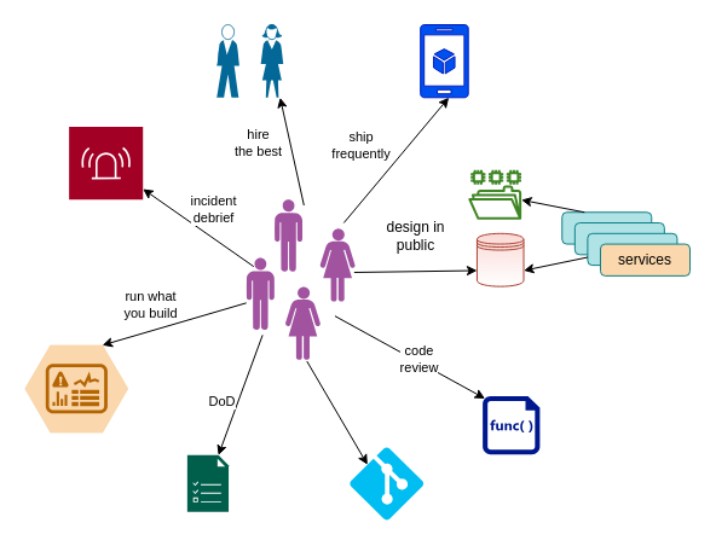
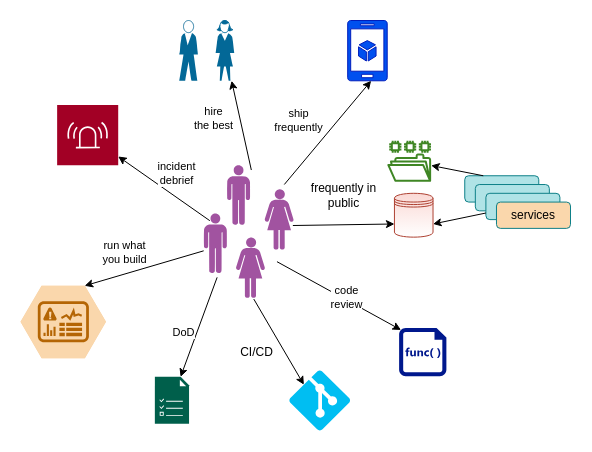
  <mxCell id="0" />
  <mxCell id="1" parent="0" />
  <mxCell id="2" value="" style="group" vertex="1" connectable="0" parent="1"><mxGeometry x="20" y="20" width="550" height="410" as="geometry" /></mxCell>
  <mxCell id="3" value="" style="sketch=0;aspect=fixed;pointerEvents=1;shadow=0;dashed=0;html=1;strokeColor=none;labelPosition=center;verticalLabelPosition=bottom;verticalAlign=top;align=center;fillColor=#00188D;shape=mxgraph.mscae.enterprise.code_file" vertex="1" parent="2"><mxGeometry x="378.62" y="307.5" width="47.271" height="48.235" as="geometry" /></mxCell>
  <mxCell id="4" value="" style="group" vertex="1" connectable="0" parent="2"><mxGeometry x="366.797" y="120.178" width="183.203" height="96.471" as="geometry" /></mxCell>
  <mxCell id="5" value="" style="shape=datastore;whiteSpace=wrap;html=1;fillColor=#fad9d5;strokeColor=#ae4132;gradientColor=#ffffff;" vertex="1" parent="4"><mxGeometry x="7.138" y="52.62" width="38.597" height="43.85" as="geometry" /></mxCell>
  <mxCell id="6" value="" style="rounded=1;whiteSpace=wrap;html=1;fillColor=#b0e3e6;strokeColor=#0e8088;" vertex="1" parent="4"><mxGeometry x="77.458" y="35.08" width="74.021" height="26.31" as="geometry" /></mxCell>
  <mxCell id="7" value="" style="rounded=1;whiteSpace=wrap;html=1;fillColor=#b0e3e6;strokeColor=#0e8088;" vertex="1" parent="4"><mxGeometry x="88.033" y="43.85" width="74.021" height="26.31" as="geometry" /></mxCell>
  <mxCell id="8" value="" style="rounded=1;whiteSpace=wrap;html=1;fillColor=#b0e3e6;strokeColor=#0e8088;" vertex="1" parent="4"><mxGeometry x="98.607" y="52.62" width="74.021" height="26.31" as="geometry" /></mxCell>
  <mxCell id="9" value="services" style="rounded=1;whiteSpace=wrap;html=1;fillColor=#fad7ac;strokeColor=#0e8088;" vertex="1" parent="4"><mxGeometry x="109.182" y="61.39" width="74.021" height="26.31" as="geometry" /></mxCell>
  <mxCell id="10" value="" style="sketch=0;outlineConnect=0;fontColor=#232F3E;gradientColor=none;fillColor=#3F8624;strokeColor=none;dashed=0;verticalLabelPosition=bottom;verticalAlign=top;align=center;html=1;fontSize=12;fontStyle=0;aspect=fixed;pointerEvents=1;shape=mxgraph.aws4.file_system;" vertex="1" parent="4"><mxGeometry width="43.85" height="41.035" as="geometry" /></mxCell>
  <mxCell id="11" value="" style="endArrow=classic;html=1;rounded=0;entryX=1;entryY=0.7;entryDx=0;entryDy=0;exitX=0;exitY=0.75;exitDx=0;exitDy=0;" edge="1" parent="4" source="8" target="5"><mxGeometry width="50" height="50" relative="1" as="geometry"><mxPoint x="56.309" y="166.631" as="sourcePoint" /><mxPoint x="109.182" y="122.781" as="targetPoint" /></mxGeometry></mxCell>
  <mxCell id="12" value="" style="endArrow=classic;html=1;rounded=0;exitX=0.25;exitY=0;exitDx=0;exitDy=0;" edge="1" parent="4" source="6" target="10"><mxGeometry width="50" height="50" relative="1" as="geometry"><mxPoint x="119.756" y="8.77" as="sourcePoint" /><mxPoint x="172.629" y="-35.08" as="targetPoint" /></mxGeometry></mxCell>
  <mxCell id="13" value="" style="verticalLabelPosition=bottom;html=1;verticalAlign=top;align=center;strokeColor=none;fillColor=#00BEF2;shape=mxgraph.azure.git_repository;" vertex="1" parent="2"><mxGeometry x="268.698" y="349.706" width="61.068" height="60.294" as="geometry" /></mxCell>
  <mxCell id="14" value="" style="group" vertex="1" connectable="0" parent="2"><mxGeometry x="183.203" y="144.706" width="89.769" height="132.647" as="geometry" /></mxCell>
  <mxCell id="15" value="" style="verticalLabelPosition=bottom;sketch=0;html=1;fillColor=#A153A0;verticalAlign=top;align=center;pointerEvents=1;shape=mxgraph.cisco_safe.design.actor_2;" vertex="1" parent="14"><mxGeometry x="23.206" width="23.206" height="60.294" as="geometry" /></mxCell>
  <mxCell id="16" value="" style="verticalLabelPosition=bottom;sketch=0;html=1;fillColor=#A153A0;verticalAlign=top;align=center;pointerEvents=1;shape=mxgraph.cisco_safe.design.actor_2;" vertex="1" parent="14"><mxGeometry y="48.235" width="23.206" height="60.294" as="geometry" /></mxCell>
  <mxCell id="17" value="" style="verticalLabelPosition=bottom;sketch=0;html=1;fillColor=#A153A0;verticalAlign=top;align=center;pointerEvents=1;shape=mxgraph.cisco_safe.design.actor_1;" vertex="1" parent="14"><mxGeometry x="61.068" y="24.118" width="28.702" height="60.294" as="geometry" /></mxCell>
  <mxCell id="18" value="" style="verticalLabelPosition=bottom;sketch=0;html=1;fillColor=#A153A0;verticalAlign=top;align=center;pointerEvents=1;shape=mxgraph.cisco_safe.design.actor_1;" vertex="1" parent="14"><mxGeometry x="32.366" y="72.353" width="28.702" height="60.294" as="geometry" /></mxCell>
- <mxCell id="19" value="design in public" style="text;html=1;strokeColor=none;fillColor=none;align=center;verticalAlign=middle;whiteSpace=wrap;rounded=0;" vertex="1" parent="2"><mxGeometry x="287.018" y="156.765" width="73.281" height="36.176" as="geometry" /></mxCell>
+ <mxCell id="19" value="frequently in public" style="text;html=1;strokeColor=none;fillColor=none;align=center;verticalAlign=middle;whiteSpace=wrap;rounded=0;" vertex="1" parent="2"><mxGeometry x="287.018" y="156.765" width="73.281" height="36.176" as="geometry" /></mxCell>
+ <mxCell id="20" value="CI/CD" style="text;html=1;strokeColor=none;fillColor=none;align=center;verticalAlign=middle;whiteSpace=wrap;rounded=0;" vertex="1" parent="2"><mxGeometry x="199.691" y="313.529" width="73.281" height="36.176" as="geometry" /></mxCell>
  <mxCell id="21" value="" style="endArrow=classic;html=1;rounded=0;exitX=0.979;exitY=0.6;exitDx=0;exitDy=0;exitPerimeter=0;entryX=0;entryY=0.7;entryDx=0;entryDy=0;" edge="1" parent="2" source="17" target="5"><mxGeometry width="50" height="50" relative="1" as="geometry"><mxPoint x="280.911" y="373.824" as="sourcePoint" /><mxPoint x="341.979" y="313.529" as="targetPoint" /></mxGeometry></mxCell>
  <mxCell id="22" value="" style="endArrow=classic;html=1;rounded=0;entryX=0.04;entryY=0.04;entryDx=0;entryDy=0;entryPerimeter=0;" edge="1" parent="2" target="3"><mxGeometry width="50" height="50" relative="1" as="geometry"><mxPoint x="256.484" y="241.176" as="sourcePoint" /><mxPoint x="305.338" y="349.706" as="targetPoint" /></mxGeometry></mxCell>
  <mxCell id="23" value="&lt;div&gt;code&lt;/div&gt;&lt;div&gt;review&lt;br&gt;&lt;/div&gt;" style="edgeLabel;html=1;align=center;verticalAlign=middle;resizable=0;points=[];" vertex="1" connectable="0" parent="22"><mxGeometry x="-0.138" relative="1" as="geometry"><mxPoint x="16" y="6" as="offset" /></mxGeometry></mxCell>
  <mxCell id="24" value="" style="endArrow=classic;html=1;rounded=0;entryX=0.24;entryY=0.24;entryDx=0;entryDy=0;entryPerimeter=0;exitX=0.617;exitY=1.02;exitDx=0;exitDy=0;exitPerimeter=0;" edge="1" parent="2" source="18" target="13"><mxGeometry width="50" height="50" relative="1" as="geometry"><mxPoint x="268.698" y="253.235" as="sourcePoint" /><mxPoint x="343.894" y="327.518" as="targetPoint" /></mxGeometry></mxCell>
  <mxCell id="25" value="" style="sketch=0;pointerEvents=1;shadow=0;dashed=0;html=1;strokeColor=none;fillColor=#005F4B;labelPosition=center;verticalLabelPosition=bottom;verticalAlign=top;align=center;outlineConnect=0;shape=mxgraph.veeam2.task_list;" vertex="1" parent="2"><mxGeometry x="134.349" y="356.338" width="34.198" height="47.029" as="geometry" /></mxCell>
  <mxCell id="26" value="" style="endArrow=classic;html=1;rounded=0;exitX=0.579;exitY=1.06;exitDx=0;exitDy=0;exitPerimeter=0;" edge="1" parent="2" source="16" target="25"><mxGeometry width="50" height="50" relative="1" as="geometry"><mxPoint y="301.471" as="sourcePoint" /><mxPoint x="61.068" y="241.176" as="targetPoint" /></mxGeometry></mxCell>
  <mxCell id="27" value="DoD" style="edgeLabel;html=1;align=center;verticalAlign=middle;resizable=0;points=[];" vertex="1" connectable="0" parent="26"><mxGeometry x="-0.101" y="-1" relative="1" as="geometry"><mxPoint x="-17" y="10" as="offset" /></mxGeometry></mxCell>
  <mxCell id="28" value="" style="verticalLabelPosition=bottom;sketch=0;html=1;fillColor=#fad7ac;strokeColor=#b46504;verticalAlign=top;align=center;points=[[0,0.5,0],[0.125,0.25,0],[0.25,0,0],[0.5,0,0],[0.75,0,0],[0.875,0.25,0],[1,0.5,0],[0.875,0.75,0],[0.75,1,0],[0.5,1,0],[0.125,0.75,0]];pointerEvents=1;shape=mxgraph.cisco_safe.compositeIcon;bgIcon=mxgraph.cisco_safe.design.blank_device;resIcon=mxgraph.cisco_safe.design.mgmt_console;" vertex="1" parent="2"><mxGeometry y="265.294" width="85.495" height="72.353" as="geometry" /></mxCell>
  <mxCell id="29" value="&lt;div&gt;run what &lt;br&gt;&lt;/div&gt;&lt;div&gt;you build&lt;br&gt;&lt;/div&gt;" style="endArrow=classic;html=1;rounded=0;exitX=0;exitY=0.62;exitDx=0;exitDy=0;exitPerimeter=0;entryX=0.75;entryY=0;entryDx=0;entryDy=0;entryPerimeter=0;" edge="1" parent="2" source="16" target="28"><mxGeometry x="0.217" y="-21" width="50" height="50" relative="1" as="geometry"><mxPoint x="-24.427" y="217.059" as="sourcePoint" /><mxPoint x="36.641" y="156.765" as="targetPoint" /><mxPoint as="offset" /></mxGeometry></mxCell>
  <mxCell id="30" value="" style="sketch=0;pointerEvents=1;shadow=0;dashed=0;html=1;strokeColor=#6F0000;fillColor=#a20025;labelPosition=center;verticalLabelPosition=bottom;verticalAlign=top;align=center;outlineConnect=0;shape=mxgraph.veeam2.alarm;fontColor=#ffffff;" vertex="1" parent="2"><mxGeometry x="36.641" y="84.412" width="61.068" height="60.294" as="geometry" /></mxCell>
  <mxCell id="31" value="" style="endArrow=classic;html=1;rounded=0;exitX=0.263;exitY=0.12;exitDx=0;exitDy=0;exitPerimeter=0;" edge="1" parent="2" source="16" target="30"><mxGeometry width="50" height="50" relative="1" as="geometry"><mxPoint x="158.776" y="144.706" as="sourcePoint" /><mxPoint x="219.844" y="84.412" as="targetPoint" /></mxGeometry></mxCell>
  <mxCell id="32" value="&lt;div&gt;incident&lt;/div&gt;&lt;div&gt;debrief&lt;br&gt;&lt;/div&gt;" style="edgeLabel;html=1;align=center;verticalAlign=middle;resizable=0;points=[];" vertex="1" connectable="0" parent="31"><mxGeometry x="0.031" y="1" relative="1" as="geometry"><mxPoint x="14" y="-15" as="offset" /></mxGeometry></mxCell>
  <mxCell id="33" value="" style="group" vertex="1" connectable="0" parent="2"><mxGeometry x="158.776" width="54.961" height="60.294" as="geometry" /></mxCell>
  <mxCell id="34" value="" style="shape=mxgraph.cisco.people.standing_woman;html=1;pointerEvents=1;dashed=0;fillColor=#036897;strokeColor=#ffffff;strokeWidth=2;verticalLabelPosition=bottom;verticalAlign=top;align=center;outlineConnect=0;" vertex="1" parent="33"><mxGeometry x="36.359" width="18.602" height="60.294" as="geometry" /></mxCell>
  <mxCell id="35" value="" style="shape=mxgraph.cisco.people.standing_man;html=1;pointerEvents=1;dashed=0;fillColor=#036897;strokeColor=#ffffff;strokeWidth=2;verticalLabelPosition=bottom;verticalAlign=top;align=center;outlineConnect=0;" vertex="1" parent="33"><mxGeometry width="18.602" height="60.294" as="geometry" /></mxCell>
  <mxCell id="36" value="" style="endArrow=classic;html=1;rounded=0;exitX=1.053;exitY=0.08;exitDx=0;exitDy=0;exitPerimeter=0;" edge="1" parent="2" source="15" target="34"><mxGeometry width="50" height="50" relative="1" as="geometry"><mxPoint x="219.844" y="132.647" as="sourcePoint" /><mxPoint x="280.911" y="72.353" as="targetPoint" /></mxGeometry></mxCell>
  <mxCell id="37" value="&lt;div&gt;hire &lt;br&gt;&lt;/div&gt;&lt;div&gt;the best&lt;/div&gt;" style="edgeLabel;html=1;align=center;verticalAlign=middle;resizable=0;points=[];" vertex="1" connectable="0" parent="36"><mxGeometry x="0.002" relative="1" as="geometry"><mxPoint x="-28" y="-7" as="offset" /></mxGeometry></mxCell>
  <mxCell id="38" value="" style="verticalLabelPosition=bottom;html=1;verticalAlign=top;align=center;strokeColor=#001DBC;fillColor=#0050ef;shape=mxgraph.azure.mobile_services;pointerEvents=1;fontColor=#ffffff;" vertex="1" parent="2"><mxGeometry x="327.103" width="39.694" height="60.294" as="geometry" /></mxCell>
  <mxCell id="39" value="&lt;div&gt;ship&lt;/div&gt;&lt;div&gt;frequently&lt;br&gt;&lt;/div&gt;" style="endArrow=classic;html=1;rounded=0;exitX=0.553;exitY=-0.08;exitDx=0;exitDy=0;exitPerimeter=0;entryX=0.5;entryY=1;entryDx=0;entryDy=0;entryPerimeter=0;" edge="1" parent="2"><mxGeometry x="-0.146" y="30" width="50" height="50" relative="1" as="geometry"><mxPoint x="263.807" y="164" as="sourcePoint" /><mxPoint x="350.614" y="60.294" as="targetPoint" /><mxPoint as="offset" /></mxGeometry></mxCell>
